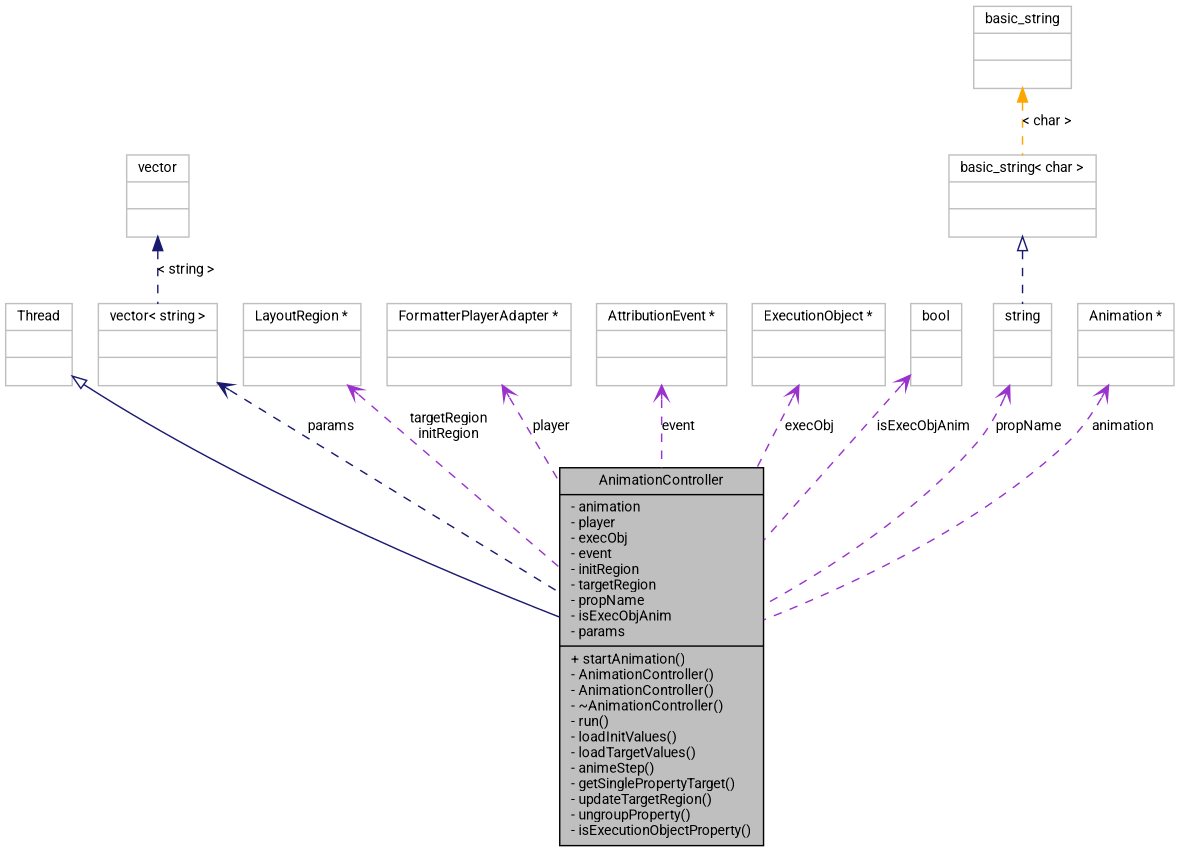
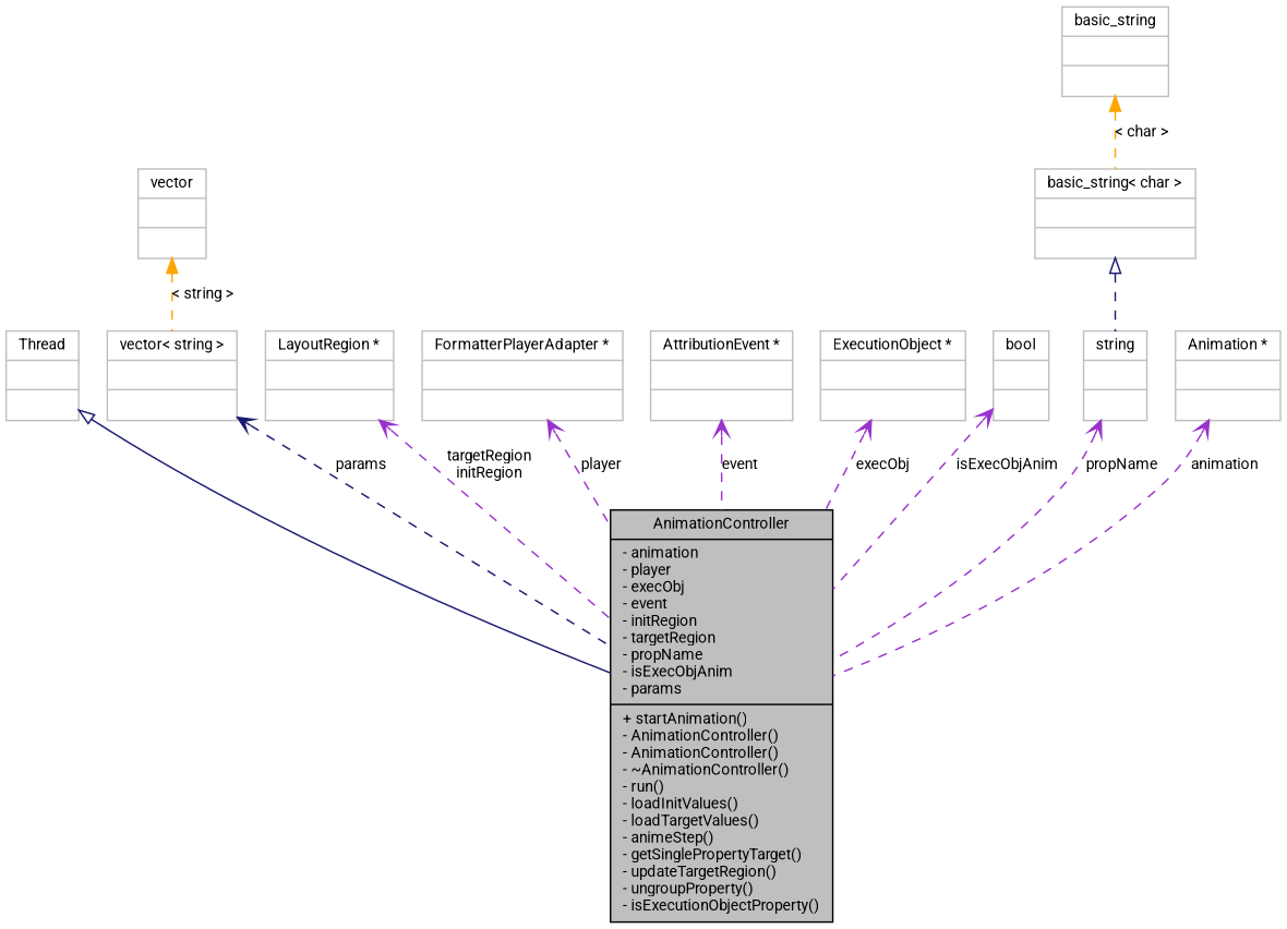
  digraph {
    fontname=Roboto
    node [color=grey75 fillcolor=white fontname=Roboto fontsize=10 shape=record style=filled]
    edge [arrowtail=open color=darkorchid3 dir=back fontname=Roboto fontsize=10 labelfontname="FreeSans.ttf" labelfontsize=10 style=dashed]
    n1 [color=black fillcolor=grey75 fontcolor=black height=0.2 label="{AnimationController\n|- animation\l- player\l- execObj\l- event\l- initRegion\l- targetRegion\l- propName\l- isExecObjAnim\l- params\l|+ startAnimation()\l- AnimationController()\l- AnimationController()\l- ~AnimationController()\l- run()\l- loadInitValues()\l- loadTargetValues()\l- animeStep()\l- getSinglePropertyTarget()\l- updateTargetRegion()\l- ungroupProperty()\l- isExecutionObjectProperty()\l}" width=0.4]
    n2 [height=0.2 label="{Thread\n||}" width=0.4]
    n3 [height=0.2 label="{vector\< string \>\n||}" width=0.4]
    n4 [height=0.2 label="{vector\n||}" width=0.4]
    n5 [height=0.2 label="{LayoutRegion *\n||}" width=0.4]
    n6 [height=0.2 label="{FormatterPlayerAdapter *\n||}" width=0.4]
    n7 [height=0.2 label="{AttributionEvent *\n||}" width=0.4]
    n8 [height=0.2 label="{ExecutionObject *\n||}" width=0.4]
    n9 [height=0.2 label="{bool\n||}" width=0.4]
    n10 [height=0.2 label="{string\n||}" width=0.4]
    n11 [height=0.2 label="{basic_string\< char \>\n||}" width=0.4]
    n12 [height=0.2 label="{basic_string\n||}" width=0.4]
    n13 [height=0.2 label="{Animation *\n||}" width=0.4]
    n2 -> n1 [arrowtail=empty color=midnightblue style=solid]
    n3 -> n1 [color=midnightblue label=params]
-   n4 -> n3 [color=midnightblue label="\< string \>" arrowtail=""]
+   n4 -> n3 [color=orange label="\< string \>" arrowtail=""]
    n5 -> n1 [label="targetRegion\ninitRegion"]
    n6 -> n1 [label=player]
    n7 -> n1 [label=event]
    n8 -> n1 [label=execObj]
    n9 -> n1 [label=isExecObjAnim]
    n10 -> n1 [label=propName]
    n11 -> n10 [arrowtail=empty color=midnightblue]
    n12 -> n11 [color=orange label="\< char \>" arrowtail=""]
    n13 -> n1 [label=animation]
  }
